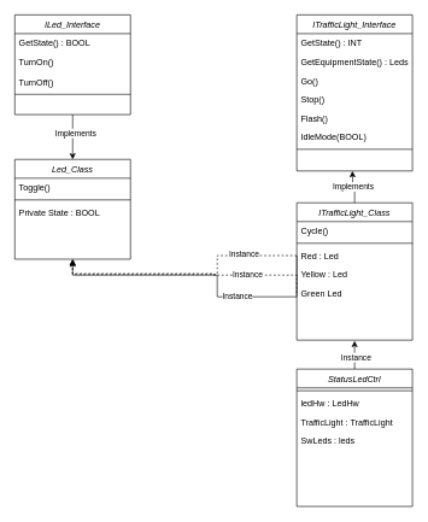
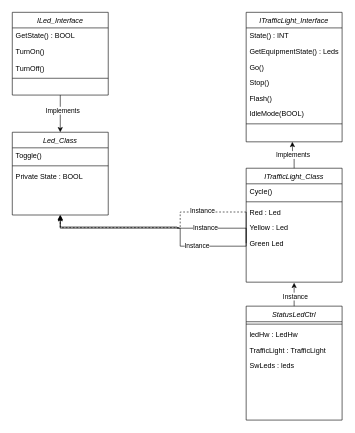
  <mxCell id="0" />
  <mxCell id="1" parent="0" />
  <mxCell id="2" style="edgeStyle=orthogonalEdgeStyle;rounded=0;orthogonalLoop=1;jettySize=auto;html=1;exitX=0.5;exitY=1;exitDx=0;exitDy=0;entryX=0.5;entryY=0;entryDx=0;entryDy=0;" edge="1" parent="1" source="4" target="9"><mxGeometry relative="1" as="geometry" /></mxCell>
  <mxCell id="3" value="Implements" style="edgeLabel;html=1;align=center;verticalAlign=middle;resizable=0;points=[];" vertex="1" connectable="0" parent="2"><mxGeometry x="-0.194" y="3" relative="1" as="geometry"><mxPoint as="offset" /></mxGeometry></mxCell>
  <mxCell id="4" value="ILed_Interface" style="swimlane;fontStyle=2;align=center;verticalAlign=top;childLayout=stackLayout;horizontal=1;startSize=26;horizontalStack=0;resizeParent=1;resizeLast=0;collapsible=1;marginBottom=0;rounded=0;shadow=0;strokeWidth=1;" parent="1" vertex="1"><mxGeometry x="20" y="20" width="160" height="138" as="geometry"><mxRectangle x="230" y="140" width="160" height="26" as="alternateBounds" /></mxGeometry></mxCell>
  <mxCell id="5" value="GetState() : BOOL" style="text;align=left;verticalAlign=top;spacingLeft=4;spacingRight=4;overflow=hidden;rotatable=0;points=[[0,0.5],[1,0.5]];portConstraint=eastwest;" parent="4" vertex="1"><mxGeometry y="26" width="160" height="26" as="geometry" /></mxCell>
  <mxCell id="6" value="TurnOn()" style="text;align=left;verticalAlign=top;spacingLeft=4;spacingRight=4;overflow=hidden;rotatable=0;points=[[0,0.5],[1,0.5]];portConstraint=eastwest;rounded=0;shadow=0;html=0;" parent="4" vertex="1"><mxGeometry y="52" width="160" height="28" as="geometry" /></mxCell>
  <mxCell id="7" value="TurnOff()" style="text;align=left;verticalAlign=top;spacingLeft=4;spacingRight=4;overflow=hidden;rotatable=0;points=[[0,0.5],[1,0.5]];portConstraint=eastwest;rounded=0;shadow=0;html=0;" parent="4" vertex="1"><mxGeometry y="80" width="160" height="26" as="geometry" /></mxCell>
  <mxCell id="8" value="" style="line;html=1;strokeWidth=1;align=left;verticalAlign=middle;spacingTop=-1;spacingLeft=3;spacingRight=3;rotatable=0;labelPosition=right;points=[];portConstraint=eastwest;" parent="4" vertex="1"><mxGeometry y="106" width="160" height="8" as="geometry" /></mxCell>
  <mxCell id="9" value="Led_Class" style="swimlane;fontStyle=2;align=center;verticalAlign=top;childLayout=stackLayout;horizontal=1;startSize=26;horizontalStack=0;resizeParent=1;resizeLast=0;collapsible=1;marginBottom=0;rounded=0;shadow=0;strokeWidth=1;" parent="1" vertex="1"><mxGeometry x="20" y="220" width="160" height="138" as="geometry"><mxRectangle x="230" y="140" width="160" height="26" as="alternateBounds" /></mxGeometry></mxCell>
  <mxCell id="10" value="Toggle()" style="text;align=left;verticalAlign=top;spacingLeft=4;spacingRight=4;overflow=hidden;rotatable=0;points=[[0,0.5],[1,0.5]];portConstraint=eastwest;rounded=0;shadow=0;html=0;" parent="9" vertex="1"><mxGeometry y="26" width="160" height="26" as="geometry" /></mxCell>
  <mxCell id="11" value="" style="line;html=1;strokeWidth=1;align=left;verticalAlign=middle;spacingTop=-1;spacingLeft=3;spacingRight=3;rotatable=0;labelPosition=right;points=[];portConstraint=eastwest;" parent="9" vertex="1"><mxGeometry y="52" width="160" height="8" as="geometry" /></mxCell>
  <mxCell id="12" value="Private State : BOOL" style="text;align=left;verticalAlign=top;spacingLeft=4;spacingRight=4;overflow=hidden;rotatable=0;points=[[0,0.5],[1,0.5]];portConstraint=eastwest;" parent="9" vertex="1"><mxGeometry y="60" width="160" height="26" as="geometry" /></mxCell>
  <mxCell id="13" value="ITrafficLight_Interface" style="swimlane;fontStyle=2;align=center;verticalAlign=top;childLayout=stackLayout;horizontal=1;startSize=26;horizontalStack=0;resizeParent=1;resizeLast=0;collapsible=1;marginBottom=0;rounded=0;shadow=0;strokeWidth=1;" parent="1" vertex="1"><mxGeometry x="410" y="20" width="160" height="216" as="geometry"><mxRectangle x="230" y="140" width="160" height="26" as="alternateBounds" /></mxGeometry></mxCell>
- <mxCell id="14" value="GetState() : INT" style="text;align=left;verticalAlign=top;spacingLeft=4;spacingRight=4;overflow=hidden;rotatable=0;points=[[0,0.5],[1,0.5]];portConstraint=eastwest;" parent="13" vertex="1"><mxGeometry y="26" width="160" height="26" as="geometry" /></mxCell>
+ <mxCell id="14" value="State() : INT" style="text;align=left;verticalAlign=top;spacingLeft=4;spacingRight=4;overflow=hidden;rotatable=0;points=[[0,0.5],[1,0.5]];portConstraint=eastwest;" parent="13" vertex="1"><mxGeometry y="26" width="160" height="26" as="geometry" /></mxCell>
  <mxCell id="15" value="GetEquipmentState() : Leds" style="text;align=left;verticalAlign=top;spacingLeft=4;spacingRight=4;overflow=hidden;rotatable=0;points=[[0,0.5],[1,0.5]];portConstraint=eastwest;rounded=0;shadow=0;html=0;" parent="13" vertex="1"><mxGeometry y="52" width="160" height="26" as="geometry" /></mxCell>
  <mxCell id="16" value="Go()" style="text;align=left;verticalAlign=top;spacingLeft=4;spacingRight=4;overflow=hidden;rotatable=0;points=[[0,0.5],[1,0.5]];portConstraint=eastwest;rounded=0;shadow=0;html=0;" parent="13" vertex="1"><mxGeometry y="78" width="160" height="26" as="geometry" /></mxCell>
  <mxCell id="17" value="Stop()" style="text;align=left;verticalAlign=top;spacingLeft=4;spacingRight=4;overflow=hidden;rotatable=0;points=[[0,0.5],[1,0.5]];portConstraint=eastwest;rounded=0;shadow=0;html=0;" parent="13" vertex="1"><mxGeometry y="104" width="160" height="26" as="geometry" /></mxCell>
  <mxCell id="18" value="Flash()&#10;" style="text;align=left;verticalAlign=top;spacingLeft=4;spacingRight=4;overflow=hidden;rotatable=0;points=[[0,0.5],[1,0.5]];portConstraint=eastwest;rounded=0;shadow=0;html=0;" parent="13" vertex="1"><mxGeometry y="130" width="160" height="26" as="geometry" /></mxCell>
  <mxCell id="19" value="IdleMode(BOOL)" style="text;align=left;verticalAlign=top;spacingLeft=4;spacingRight=4;overflow=hidden;rotatable=0;points=[[0,0.5],[1,0.5]];portConstraint=eastwest;rounded=0;shadow=0;html=0;" parent="13" vertex="1"><mxGeometry y="156" width="160" height="26" as="geometry" /></mxCell>
  <mxCell id="20" value="" style="line;html=1;strokeWidth=1;align=left;verticalAlign=middle;spacingTop=-1;spacingLeft=3;spacingRight=3;rotatable=0;labelPosition=right;points=[];portConstraint=eastwest;" parent="13" vertex="1"><mxGeometry y="182" width="160" height="8" as="geometry" /></mxCell>
  <mxCell id="21" value="ITrafficLight_Class" style="swimlane;fontStyle=2;align=center;verticalAlign=top;childLayout=stackLayout;horizontal=1;startSize=26;horizontalStack=0;resizeParent=1;resizeLast=0;collapsible=1;marginBottom=0;rounded=0;shadow=0;strokeWidth=1;" parent="1" vertex="1"><mxGeometry x="410" y="280" width="160" height="190" as="geometry"><mxRectangle x="230" y="140" width="160" height="26" as="alternateBounds" /></mxGeometry></mxCell>
  <mxCell id="22" style="edgeStyle=orthogonalEdgeStyle;rounded=0;orthogonalLoop=1;jettySize=auto;html=1;exitX=0;exitY=0.5;exitDx=0;exitDy=0;" parent="21" source="26" edge="1"><mxGeometry relative="1" as="geometry"><mxPoint x="-310" y="80" as="targetPoint" /><Array as="points"><mxPoint y="130" /><mxPoint x="-110" y="130" /><mxPoint x="-110" y="100" /><mxPoint x="-310" y="100" /></Array></mxGeometry></mxCell>
  <mxCell id="23" value="Instance" style="edgeLabel;html=1;align=center;verticalAlign=middle;resizable=0;points=[];" vertex="1" connectable="0" parent="22"><mxGeometry x="-0.33" y="-1" relative="1" as="geometry"><mxPoint as="offset" /></mxGeometry></mxCell>
  <mxCell id="24" value="Cycle()" style="text;align=left;verticalAlign=top;spacingLeft=4;spacingRight=4;overflow=hidden;rotatable=0;points=[[0,0.5],[1,0.5]];portConstraint=eastwest;rounded=0;shadow=0;html=0;" parent="21" vertex="1"><mxGeometry y="26" width="160" height="26" as="geometry" /></mxCell>
  <mxCell id="25" value="" style="line;html=1;strokeWidth=1;align=left;verticalAlign=middle;spacingTop=-1;spacingLeft=3;spacingRight=3;rotatable=0;labelPosition=right;points=[];portConstraint=eastwest;" parent="21" vertex="1"><mxGeometry y="52" width="160" height="8" as="geometry" /></mxCell>
  <mxCell id="26" value="Red : Led" style="text;align=left;verticalAlign=top;spacingLeft=4;spacingRight=4;overflow=hidden;rotatable=0;points=[[0,0.5],[1,0.5]];portConstraint=eastwest;rounded=0;shadow=0;html=0;" parent="21" vertex="1"><mxGeometry y="60" width="160" height="26" as="geometry" /></mxCell>
  <mxCell id="27" value="Yellow : Led" style="text;align=left;verticalAlign=top;spacingLeft=4;spacingRight=4;overflow=hidden;rotatable=0;points=[[0,0.5],[1,0.5]];portConstraint=eastwest;rounded=0;shadow=0;html=0;" parent="21" vertex="1"><mxGeometry y="86" width="160" height="26" as="geometry" /></mxCell>
  <mxCell id="28" value="Green Led" style="text;align=left;verticalAlign=top;spacingLeft=4;spacingRight=4;overflow=hidden;rotatable=0;points=[[0,0.5],[1,0.5]];portConstraint=eastwest;rounded=0;shadow=0;html=0;" parent="21" vertex="1"><mxGeometry y="112" width="160" height="26" as="geometry" /></mxCell>
  <mxCell id="29" style="edgeStyle=orthogonalEdgeStyle;rounded=0;orthogonalLoop=1;jettySize=auto;html=1;exitX=0.5;exitY=0;exitDx=0;exitDy=0;entryX=0.481;entryY=1;entryDx=0;entryDy=0;entryPerimeter=0;" parent="1" source="21" edge="1"><mxGeometry relative="1" as="geometry"><mxPoint x="486.96" y="236" as="targetPoint" /></mxGeometry></mxCell>
  <mxCell id="30" value="Implements" style="edgeLabel;html=1;align=center;verticalAlign=middle;resizable=0;points=[];" vertex="1" connectable="0" parent="29"><mxGeometry x="0.054" relative="1" as="geometry"><mxPoint as="offset" /></mxGeometry></mxCell>
- <mxCell id="31" style="edgeStyle=orthogonalEdgeStyle;rounded=0;orthogonalLoop=1;jettySize=auto;html=1;exitX=0;exitY=0.5;exitDx=0;exitDy=0;entryX=0.5;entryY=1;entryDx=0;entryDy=0;dashed=1;" parent="1" source="28" target="9" edge="1"><mxGeometry relative="1" as="geometry"><Array as="points"><mxPoint x="410" y="380" /><mxPoint x="295" y="380" /><mxPoint x="295" y="378" /><mxPoint x="100" y="378" /></Array></mxGeometry></mxCell>
+ <mxCell id="31" style="edgeStyle=orthogonalEdgeStyle;rounded=0;orthogonalLoop=1;jettySize=auto;html=1;exitX=0;exitY=0.5;exitDx=0;exitDy=0;entryX=0.5;entryY=1;entryDx=0;entryDy=0;" parent="1" source="28" target="9" edge="1"><mxGeometry relative="1" as="geometry"><Array as="points"><mxPoint x="410" y="380" /><mxPoint x="295" y="380" /><mxPoint x="295" y="378" /><mxPoint x="100" y="378" /></Array></mxGeometry></mxCell>
  <mxCell id="32" value="Instance" style="edgeLabel;html=1;align=center;verticalAlign=middle;resizable=0;points=[];" vertex="1" connectable="0" parent="31"><mxGeometry x="-0.473" y="-2" relative="1" as="geometry"><mxPoint as="offset" /></mxGeometry></mxCell>
  <mxCell id="33" value="StatusLedCtrl" style="swimlane;fontStyle=2;align=center;verticalAlign=top;childLayout=stackLayout;horizontal=1;startSize=26;horizontalStack=0;resizeParent=1;resizeLast=0;collapsible=1;marginBottom=0;rounded=0;shadow=0;strokeWidth=1;" parent="1" vertex="1"><mxGeometry x="410" y="510" width="160" height="190" as="geometry"><mxRectangle x="230" y="140" width="160" height="26" as="alternateBounds" /></mxGeometry></mxCell>
  <mxCell id="34" value="" style="line;html=1;strokeWidth=1;align=left;verticalAlign=middle;spacingTop=-1;spacingLeft=3;spacingRight=3;rotatable=0;labelPosition=right;points=[];portConstraint=eastwest;" parent="33" vertex="1"><mxGeometry y="26" width="160" height="8" as="geometry" /></mxCell>
  <mxCell id="35" value="ledHw : LedHw" style="text;align=left;verticalAlign=top;spacingLeft=4;spacingRight=4;overflow=hidden;rotatable=0;points=[[0,0.5],[1,0.5]];portConstraint=eastwest;rounded=0;shadow=0;html=0;" vertex="1" parent="33"><mxGeometry y="34" width="160" height="26" as="geometry" /></mxCell>
  <mxCell id="36" value="TrafficLight : TrafficLight" style="text;align=left;verticalAlign=top;spacingLeft=4;spacingRight=4;overflow=hidden;rotatable=0;points=[[0,0.5],[1,0.5]];portConstraint=eastwest;rounded=0;shadow=0;html=0;" parent="33" vertex="1"><mxGeometry y="60" width="160" height="26" as="geometry" /></mxCell>
  <mxCell id="37" value="SwLeds : leds" style="text;align=left;verticalAlign=top;spacingLeft=4;spacingRight=4;overflow=hidden;rotatable=0;points=[[0,0.5],[1,0.5]];portConstraint=eastwest;rounded=0;shadow=0;html=0;" vertex="1" parent="33"><mxGeometry y="86" width="160" height="26" as="geometry" /></mxCell>
  <mxCell id="38" style="edgeStyle=orthogonalEdgeStyle;rounded=0;orthogonalLoop=1;jettySize=auto;html=1;exitX=0.5;exitY=0;exitDx=0;exitDy=0;entryX=0.5;entryY=1.038;entryDx=0;entryDy=0;entryPerimeter=0;" parent="1" source="33" edge="1"><mxGeometry relative="1" as="geometry"><mxPoint x="490" y="470.988" as="targetPoint" /></mxGeometry></mxCell>
  <mxCell id="39" value="Instance" style="edgeLabel;html=1;align=center;verticalAlign=middle;resizable=0;points=[];" vertex="1" connectable="0" parent="38"><mxGeometry x="-0.129" y="-1" relative="1" as="geometry"><mxPoint as="offset" /></mxGeometry></mxCell>
  <mxCell id="40" style="edgeStyle=orthogonalEdgeStyle;rounded=0;orthogonalLoop=1;jettySize=auto;html=1;exitX=0;exitY=0.5;exitDx=0;exitDy=0;entryX=0.5;entryY=1;entryDx=0;entryDy=0;dashed=1;" parent="1" source="26" target="9" edge="1"><mxGeometry relative="1" as="geometry"><Array as="points"><mxPoint x="300" y="353" /><mxPoint x="300" y="379" /><mxPoint x="100" y="379" /></Array></mxGeometry></mxCell>
  <mxCell id="41" value="Instance" style="edgeLabel;html=1;align=center;verticalAlign=middle;resizable=0;points=[];" vertex="1" connectable="0" parent="40"><mxGeometry x="-0.585" y="-3" relative="1" as="geometry"><mxPoint as="offset" /></mxGeometry></mxCell>
